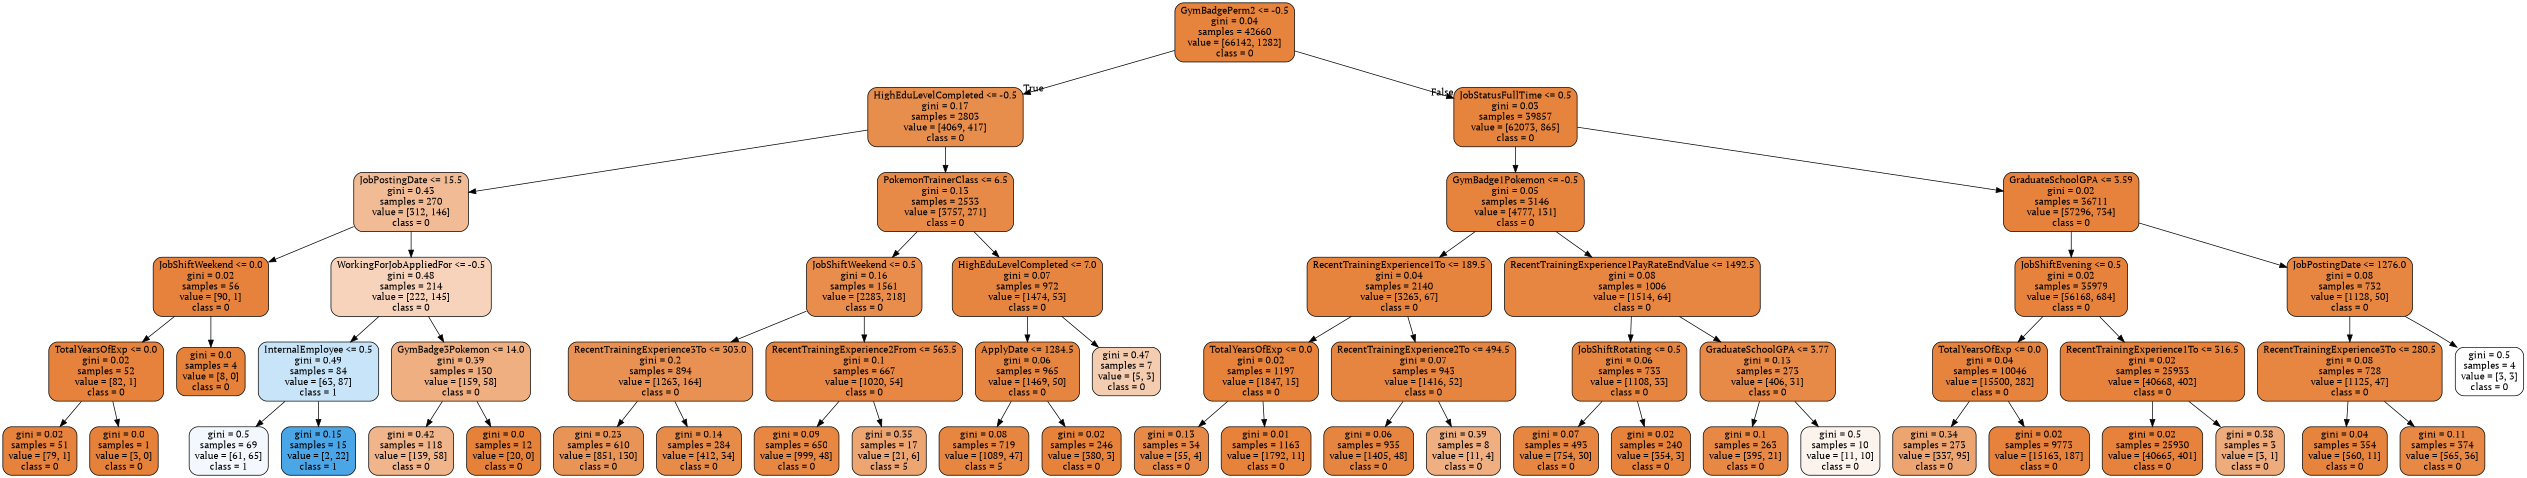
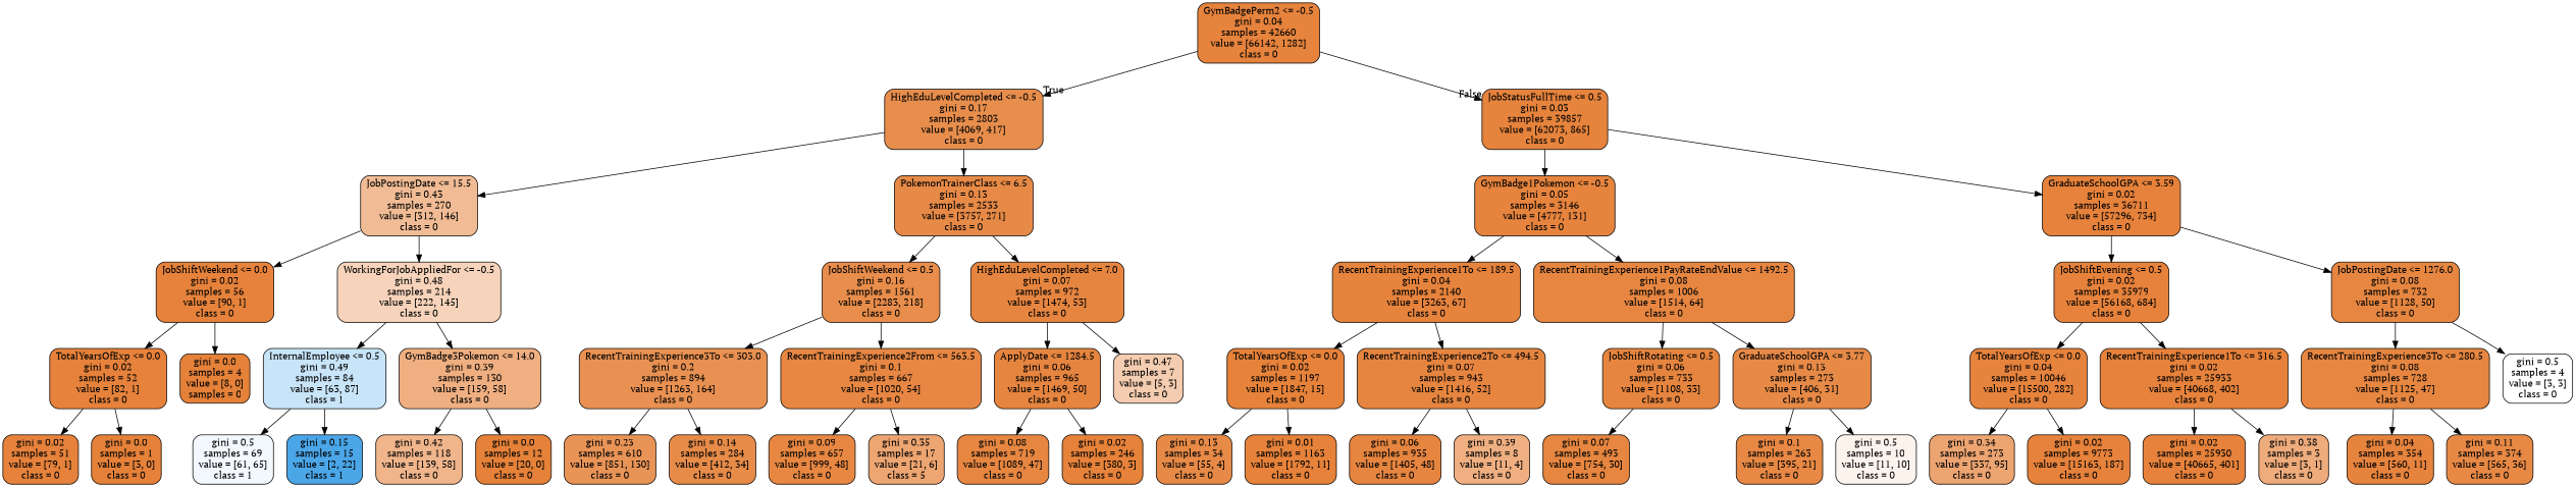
  digraph {
    fontname="PT Serif"
    node [color=black fillcolor="#e58139fc" fontname="PT Serif" shape=box style="filled, rounded"]
    edge [fontname="PT Serif"]
    n1 [fillcolor="#e58139fa" label="GymBadgePerm2 <= -0.5\ngini = 0.04\nsamples = 42660\nvalue = [66142, 1282]\nclass = 0"]
    n2 [fillcolor="#e58139e5" label="HighEduLevelCompleted <= -0.5\ngini = 0.17\nsamples = 2803\nvalue = [4069, 417]\nclass = 0"]
    n3 [fillcolor="#e58139fb" label="JobStatusFullTime <= 0.5\ngini = 0.03\nsamples = 39857\nvalue = [62073, 865]\nclass = 0"]
    n4 [fillcolor="#e5813988" label="JobPostingDate <= 15.5\ngini = 0.43\nsamples = 270\nvalue = [312, 146]\nclass = 0"]
    n5 [fillcolor="#e58139ed" label="PokemonTrainerClass <= 6.5\ngini = 0.13\nsamples = 2533\nvalue = [3757, 271]\nclass = 0"]
    n6 [fillcolor="#e58139f8" label="GymBadge1Pokemon <= -0.5\ngini = 0.05\nsamples = 3146\nvalue = [4777, 131]\nclass = 0"]
    n7 [label="GraduateSchoolGPA <= 3.59\ngini = 0.02\nsamples = 36711\nvalue = [57296, 734]\nclass = 0"]
    n8 [label="JobShiftWeekend <= 0.0\ngini = 0.02\nsamples = 56\nvalue = [90, 1]\nclass = 0"]
    n9 [fillcolor="#e5813958" label="WorkingForJobAppliedFor <= -0.5\ngini = 0.48\nsamples = 214\nvalue = [222, 145]\nclass = 0"]
    n10 [fillcolor="#e58139e7" label="JobShiftWeekend <= 0.5\ngini = 0.16\nsamples = 1561\nvalue = [2283, 218]\nclass = 0"]
    n11 [fillcolor="#e58139f6" label="HighEduLevelCompleted <= 7.0\ngini = 0.07\nsamples = 972\nvalue = [1474, 53]\nclass = 0"]
    n12 [label="TotalYearsOfExp <= 0.0\ngini = 0.02\nsamples = 52\nvalue = [82, 1]\nclass = 0"]
-   n13 [fillcolor="#e58139ff" label="gini = 0.0\nsamples = 4\nvalue = [8, 0]\nclass = 0"]
+   n13 [fillcolor="#e58139ff" label="gini = 0.0\nsamples = 4\nvalue = [8, 0]\nsamples = 0"]
    n14 [fillcolor="#399de546" label="InternalEmployee <= 0.5\ngini = 0.49\nsamples = 84\nvalue = [63, 87]\nclass = 1"]
    n15 [fillcolor="#e58139a2" label="GymBadge3Pokemon <= 14.0\ngini = 0.39\nsamples = 130\nvalue = [159, 58]\nclass = 0"]
    n16 [label="gini = 0.02\nsamples = 51\nvalue = [79, 1]\nclass = 0"]
    n17 [fillcolor="#e58139ff" label="gini = 0.0\nsamples = 1\nvalue = [3, 0]\nclass = 0"]
    n18 [fillcolor="#399de510" label="gini = 0.5\nsamples = 69\nvalue = [61, 65]\nclass = 1"]
    n19 [fillcolor="#399de5e8" label="gini = 0.15\nsamples = 15\nvalue = [2, 22]\nclass = 1"]
    n20 [fillcolor="#e5813995" label="gini = 0.42\nsamples = 118\nvalue = [139, 58]\nclass = 0"]
    n21 [fillcolor="#e58139ff" label="gini = 0.0\nsamples = 12\nvalue = [20, 0]\nclass = 0"]
    n22 [fillcolor="#e58139de" label="RecentTrainingExperience3To <= 303.0\ngini = 0.2\nsamples = 894\nvalue = [1263, 164]\nclass = 0"]
    n23 [fillcolor="#e58139f2" label="RecentTrainingExperience2From <= 563.5\ngini = 0.1\nsamples = 667\nvalue = [1020, 54]\nclass = 0"]
    n24 [fillcolor="#e58139f6" label="ApplyDate <= 1284.5\ngini = 0.06\nsamples = 965\nvalue = [1469, 50]\nclass = 0"]
    n25 [fillcolor="#e5813966" label="gini = 0.47\nsamples = 7\nvalue = [5, 3]\nclass = 0"]
    n26 [fillcolor="#e58139d8" label="gini = 0.23\nsamples = 610\nvalue = [851, 130]\nclass = 0"]
    n27 [fillcolor="#e58139ea" label="gini = 0.14\nsamples = 284\nvalue = [412, 34]\nclass = 0"]
-   n28 [fillcolor="#e58139f3" label="gini = 0.09\nsamples = 650\nvalue = [999, 48]\nclass = 0"]
+   n28 [fillcolor="#e58139f3" label="gini = 0.09\nsamples = 657\nvalue = [999, 48]\nclass = 0"]
    n29 [fillcolor="#e58139b6" label="gini = 0.35\nsamples = 17\nvalue = [21, 6]\nclass = 5"]
-   n30 [fillcolor="#e58139f4" label="gini = 0.08\nsamples = 719\nvalue = [1089, 47]\nclass = 5"]
+   n30 [fillcolor="#e58139f4" label="gini = 0.08\nsamples = 719\nvalue = [1089, 47]\nclass = 0"]
    n31 [fillcolor="#e58139fd" label="gini = 0.02\nsamples = 246\nvalue = [380, 3]\nclass = 0"]
    n32 [fillcolor="#e58139fa" label="RecentTrainingExperience1To <= 189.5\ngini = 0.04\nsamples = 2140\nvalue = [3263, 67]\nclass = 0"]
    n33 [fillcolor="#e58139f4" label="RecentTrainingExperience1PayRateEndValue <= 1492.5\ngini = 0.08\nsamples = 1006\nvalue = [1514, 64]\nclass = 0"]
    n34 [label="JobShiftEvening <= 0.5\ngini = 0.02\nsamples = 35979\nvalue = [56168, 684]\nclass = 0"]
    n35 [fillcolor="#e58139f4" label="JobPostingDate <= 1276.0\ngini = 0.08\nsamples = 732\nvalue = [1128, 50]\nclass = 0"]
    n36 [fillcolor="#e58139fd" label="TotalYearsOfExp <= 0.0\ngini = 0.02\nsamples = 1197\nvalue = [1847, 15]\nclass = 0"]
    n37 [fillcolor="#e58139f6" label="RecentTrainingExperience2To <= 494.5\ngini = 0.07\nsamples = 943\nvalue = [1416, 52]\nclass = 0"]
    n38 [fillcolor="#e58139f7" label="JobShiftRotating <= 0.5\ngini = 0.06\nsamples = 733\nvalue = [1108, 33]\nclass = 0"]
    n39 [fillcolor="#e58139ec" label="GraduateSchoolGPA <= 3.77\ngini = 0.13\nsamples = 273\nvalue = [406, 31]\nclass = 0"]
    n40 [fillcolor="#e58139ec" label="gini = 0.13\nsamples = 34\nvalue = [55, 4]\nclass = 0"]
    n41 [fillcolor="#e58139fd" label="gini = 0.01\nsamples = 1163\nvalue = [1792, 11]\nclass = 0"]
    n42 [fillcolor="#e58139f6" label="gini = 0.06\nsamples = 935\nvalue = [1405, 48]\nclass = 0"]
    n43 [fillcolor="#e58139a2" label="gini = 0.39\nsamples = 8\nvalue = [11, 4]\nclass = 0"]
    n44 [fillcolor="#e58139f5" label="gini = 0.07\nsamples = 493\nvalue = [754, 30]\nclass = 0"]
-   n45 [fillcolor="#e58139fd" label="gini = 0.02\nsamples = 240\nvalue = [354, 3]\nclass = 0"]
    n46 [fillcolor="#e58139f1" label="gini = 0.1\nsamples = 263\nvalue = [395, 21]\nclass = 0"]
    n47 [fillcolor="#e5813917" label="gini = 0.5\nsamples = 10\nvalue = [11, 10]\nclass = 0"]
    n48 [fillcolor="#e58139fa" label="TotalYearsOfExp <= 0.0\ngini = 0.04\nsamples = 10046\nvalue = [15500, 282]\nclass = 0"]
    n49 [label="RecentTrainingExperience1To <= 316.5\ngini = 0.02\nsamples = 25933\nvalue = [40668, 402]\nclass = 0"]
    n50 [fillcolor="#e58139f4" label="RecentTrainingExperience3To <= 280.5\ngini = 0.08\nsamples = 728\nvalue = [1125, 47]\nclass = 0"]
    n51 [fillcolor="#e5813900" label="gini = 0.5\nsamples = 4\nvalue = [3, 3]\nclass = 0"]
    n52 [fillcolor="#e58139b7" label="gini = 0.34\nsamples = 273\nvalue = [337, 95]\nclass = 0"]
    n53 [label="gini = 0.02\nsamples = 9773\nvalue = [15163, 187]\nclass = 0"]
    n54 [label="gini = 0.02\nsamples = 25930\nvalue = [40665, 401]\nclass = 0"]
    n55 [fillcolor="#e58139aa" label="gini = 0.38\nsamples = 3\nvalue = [3, 1]\nclass = 0"]
    n56 [fillcolor="#e58139fa" label="gini = 0.04\nsamples = 354\nvalue = [560, 11]\nclass = 0"]
    n57 [fillcolor="#e58139ef" label="gini = 0.11\nsamples = 374\nvalue = [565, 36]\nclass = 0"]
    n1 -> n2 [headlabel=True labelangle=45 labeldistance=2.5]
    n1 -> n3 [headlabel=False labelangle=-45 labeldistance=2.5]
    n2 -> n4
    n2 -> n5
    n3 -> n6
    n3 -> n7
    n4 -> n8
    n4 -> n9
    n5 -> n10
    n5 -> n11
    n6 -> n32
    n6 -> n33
    n7 -> n34
    n7 -> n35
    n8 -> n12
    n8 -> n13
    n9 -> n14
    n9 -> n15
    n10 -> n22
    n10 -> n23
    n11 -> n24
    n11 -> n25
    n12 -> n16
    n12 -> n17
    n14 -> n18
    n14 -> n19
    n15 -> n20
    n15 -> n21
    n22 -> n26
    n22 -> n27
    n23 -> n28
    n23 -> n29
    n24 -> n30
    n24 -> n31
    n32 -> n36
    n32 -> n37
    n33 -> n38
    n33 -> n39
    n34 -> n48
    n34 -> n49
    n35 -> n50
    n35 -> n51
    n36 -> n40
    n36 -> n41
    n37 -> n42
    n37 -> n43
    n38 -> n44
-   n38 -> n45
    n39 -> n46
    n39 -> n47
    n48 -> n52
    n48 -> n53
    n49 -> n54
    n49 -> n55
    n50 -> n56
    n50 -> n57
  }
